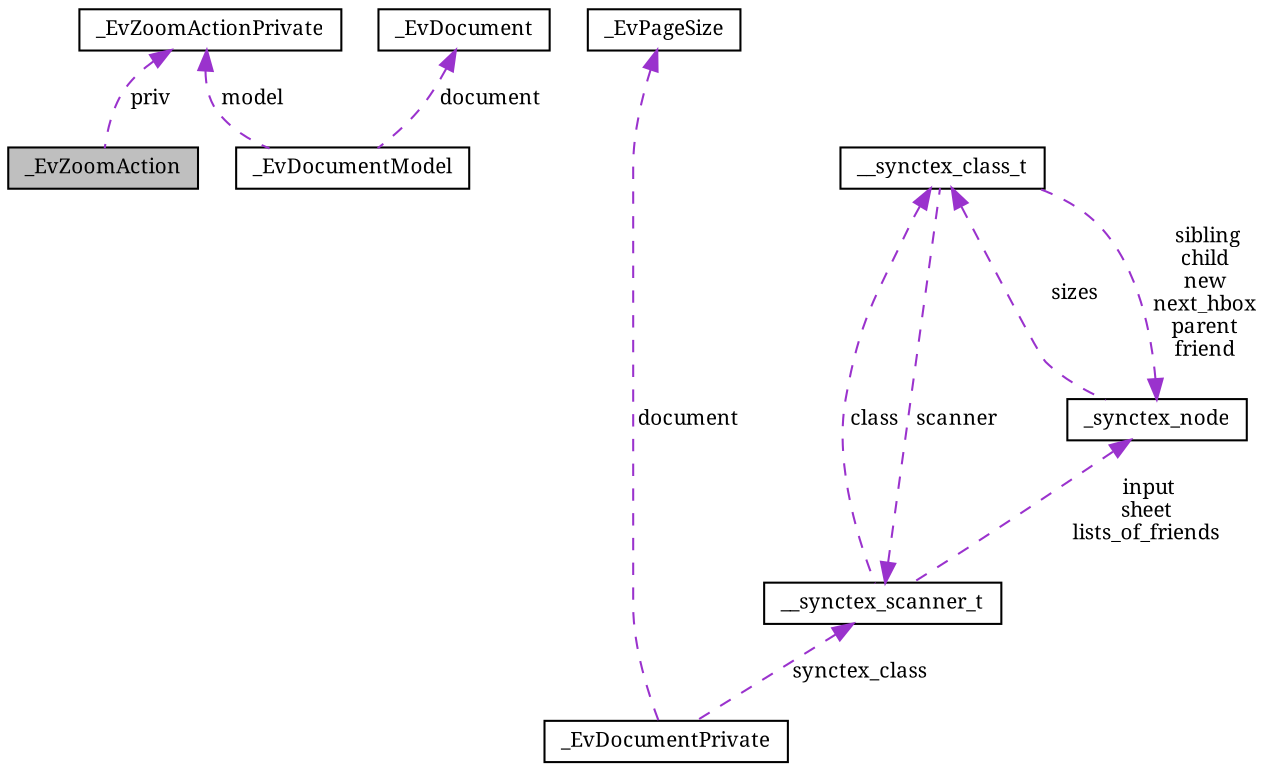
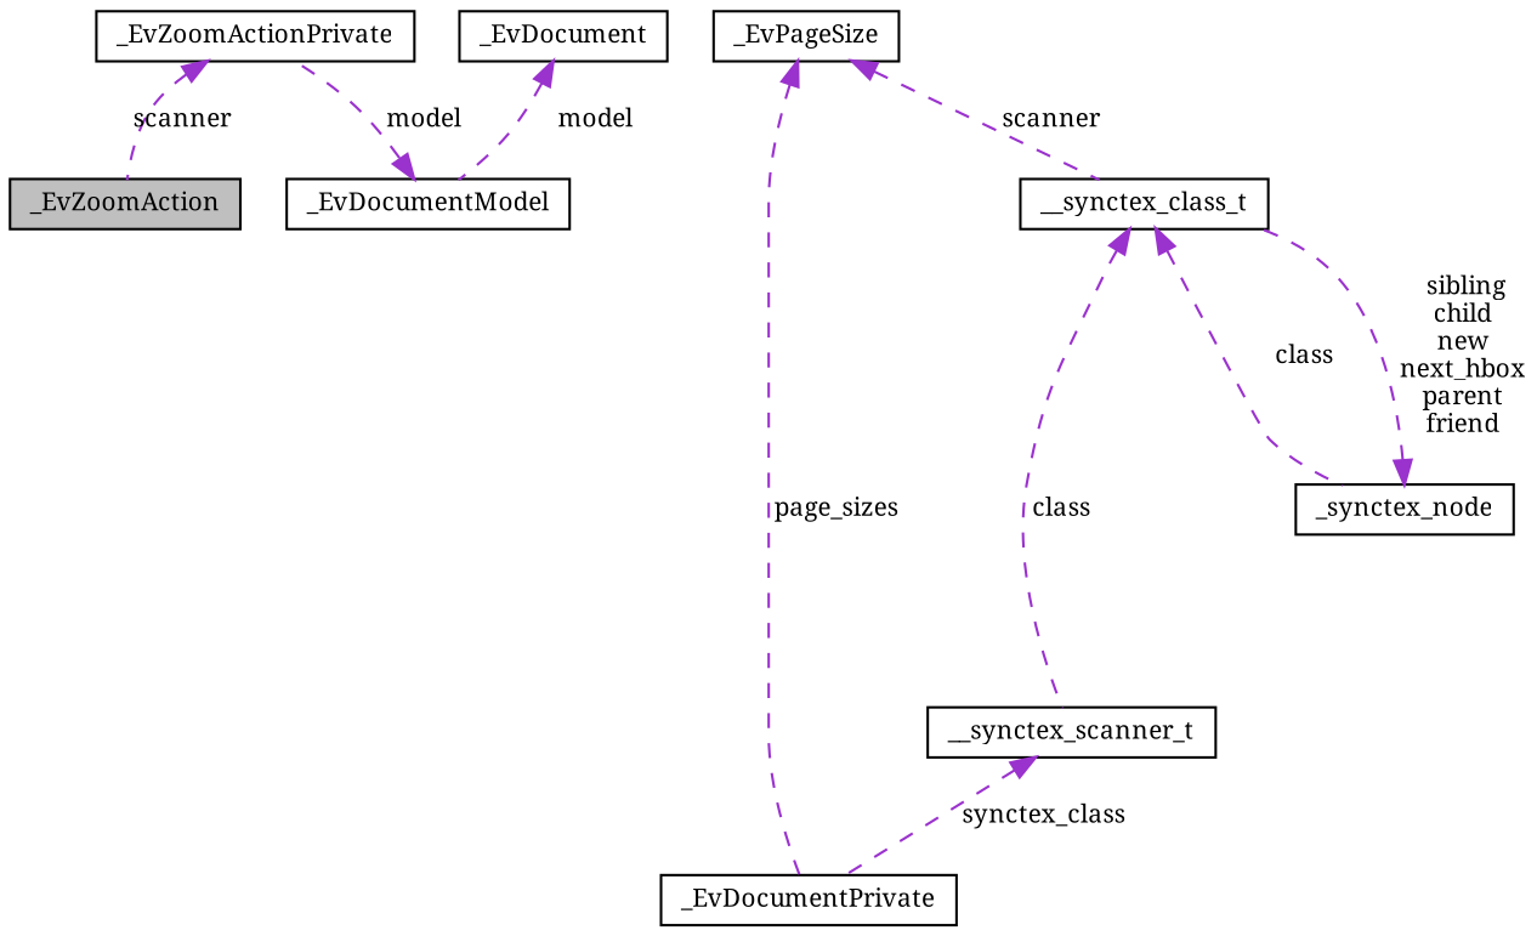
  digraph {
    fontname="Noto Serif"
    node [color=black fillcolor=white fontname="Noto Serif" fontsize=10 shape=record style=filled]
    edge [color=darkorchid3 dir=back fontname="Noto Serif" fontsize=10 labelfontname=Helvetica labelfontsize=10 style=dashed]
    n1 [fillcolor=grey75 fontcolor=black height=0.2 label=_EvZoomAction width=0.4]
    n2 [height=0.2 label=_EvZoomActionPrivate width=0.4]
    n3 [height=0.2 label=_EvDocumentModel width=0.4]
    n4 [height=0.2 label=_EvDocument width=0.4]
    n5 [height=0.2 label=_EvDocumentPrivate width=0.4]
    n6 [height=0.2 label=_EvPageSize width=0.4]
    n7 [height=0.2 label=__synctex_scanner_t width=0.4]
    n8 [height=0.2 label=__synctex_class_t width=0.4]
    n9 [height=0.2 label=_synctex_node width=0.4]
-   n2 -> n1 [label=" priv"]
-   n2 -> n3 [label=" model"]
-   n4 -> n3 [label=" document"]
-   n6 -> n5 [label=" document"]
+   n2 -> n1 [label=" scanner"]
+   n3 -> n2 [label=" model"]
+   n4 -> n3 [label=" model"]
+   n6 -> n5 [label=" page_sizes"]
    n7 -> n5 [label=" synctex_class"]
-   n7 -> n8 [label=" scanner"]
+   n6 -> n8 [label=" scanner"]
    n8 -> n7 [label=" class"]
-   n8 -> n9 [label=" sizes"]
-   n9 -> n7 [label=" input\nsheet\nlists_of_friends"]
+   n8 -> n9 [label=" class"]
    n9 -> n8 [label=" sibling\nchild\nnew\nnext_hbox\nparent\nfriend"]
  }
